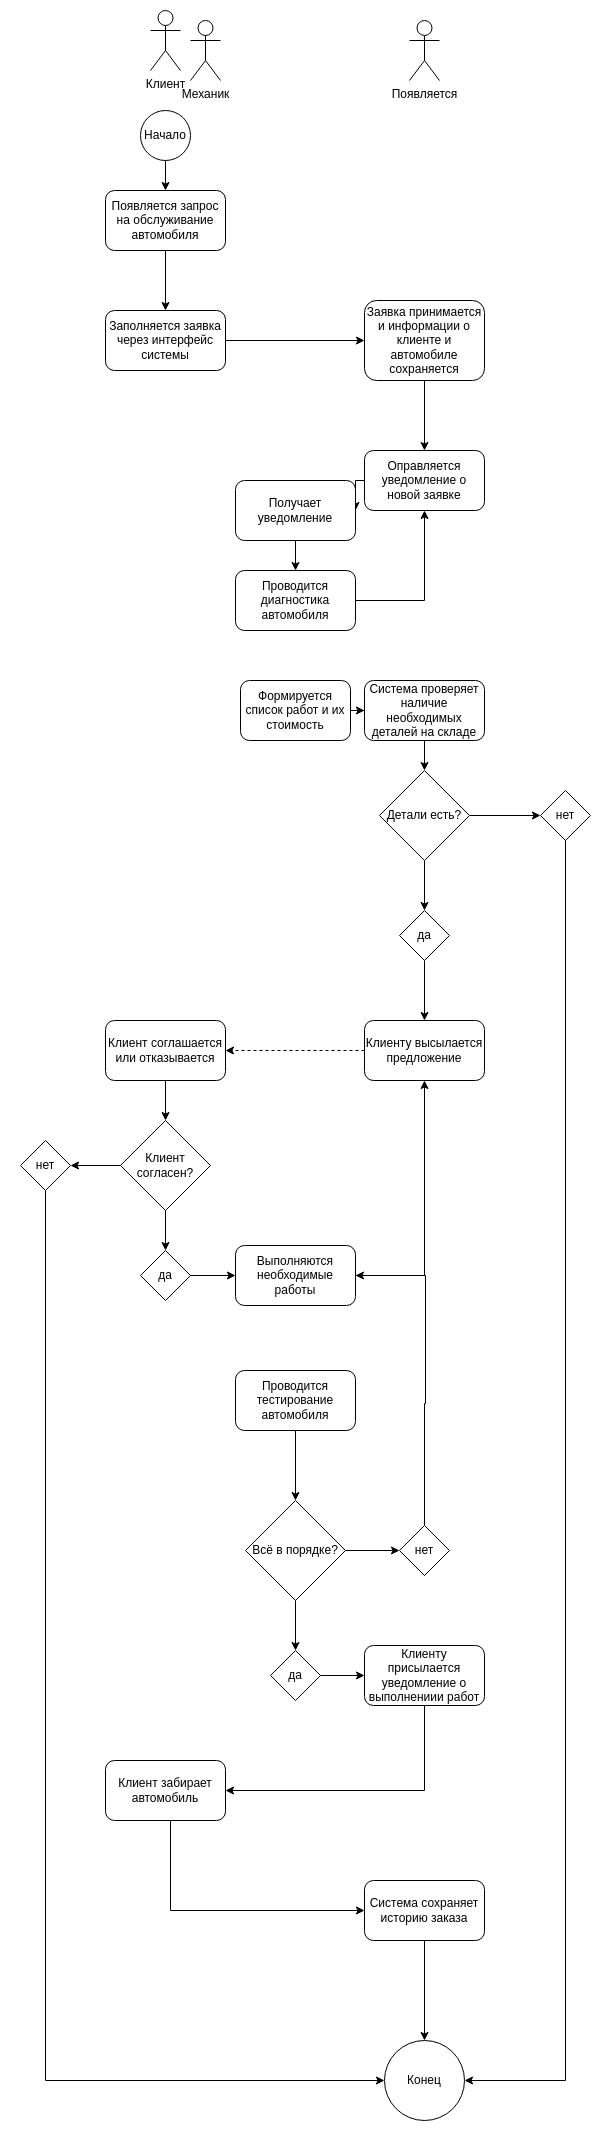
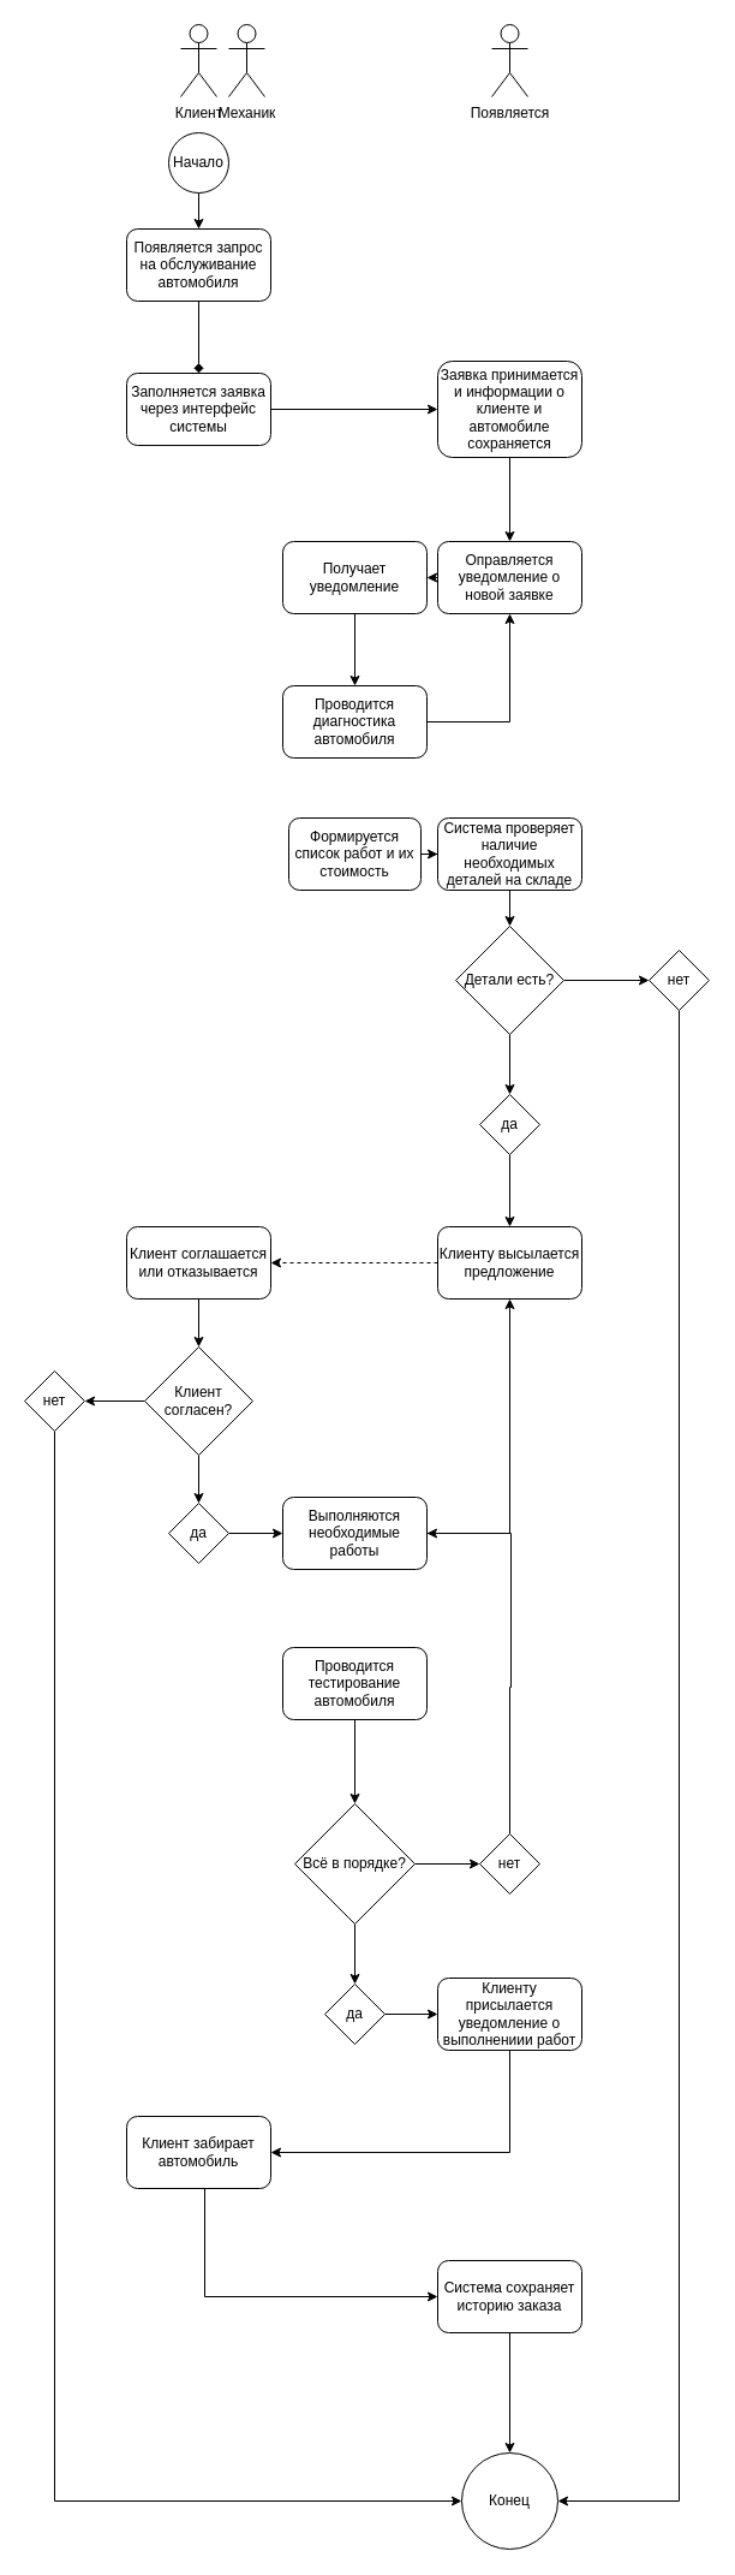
  <mxCell id="0" />
  <mxCell id="1" parent="0" />
- <mxCell id="2" value="Клиент" style="shape=umlActor;verticalLabelPosition=bottom;verticalAlign=top;html=1;outlineConnect=0;" vertex="1" parent="1"><mxGeometry x="150" y="10" width="30" height="60" as="geometry" /></mxCell>
+ <mxCell id="2" value="Клиент" style="shape=umlActor;verticalLabelPosition=bottom;verticalAlign=top;html=1;outlineConnect=0;" vertex="1" parent="1"><mxGeometry x="150" y="20" width="30" height="60" as="geometry" /></mxCell>
  <mxCell id="3" value="Появляется" style="shape=umlActor;verticalLabelPosition=bottom;verticalAlign=top;html=1;outlineConnect=0;" vertex="1" parent="1"><mxGeometry x="409" y="20" width="30" height="60" as="geometry" /></mxCell>
  <mxCell id="4" value="Механик" style="shape=umlActor;verticalLabelPosition=bottom;verticalAlign=top;html=1;outlineConnect=0;" vertex="1" parent="1"><mxGeometry x="190" y="20" width="30" height="60" as="geometry" /></mxCell>
  <mxCell id="5" value="" style="edgeStyle=orthogonalEdgeStyle;rounded=0;orthogonalLoop=1;jettySize=auto;html=1;" edge="1" parent="1" source="6" target="8"><mxGeometry relative="1" as="geometry" /></mxCell>
  <mxCell id="6" value="Начало" style="ellipse;whiteSpace=wrap;html=1;aspect=fixed;" vertex="1" parent="1"><mxGeometry x="140" y="110" width="50" height="50" as="geometry" /></mxCell>
- <mxCell id="7" value="" style="edgeStyle=orthogonalEdgeStyle;rounded=0;orthogonalLoop=1;jettySize=auto;html=1;" edge="1" parent="1" source="8" target="10"><mxGeometry relative="1" as="geometry" /></mxCell>
+ <mxCell id="7" value="" style="edgeStyle=orthogonalEdgeStyle;rounded=0;orthogonalLoop=1;jettySize=auto;html=1;endArrow=diamond;" edge="1" parent="1" source="8" target="10"><mxGeometry relative="1" as="geometry" /></mxCell>
  <mxCell id="8" value="Появляется запрос на обслуживание автомобиля" style="rounded=1;whiteSpace=wrap;html=1;" vertex="1" parent="1"><mxGeometry x="105" y="190" width="120" height="60" as="geometry" /></mxCell>
  <mxCell id="9" style="edgeStyle=orthogonalEdgeStyle;rounded=0;orthogonalLoop=1;jettySize=auto;html=1;exitX=1;exitY=0.5;exitDx=0;exitDy=0;entryX=0;entryY=0.5;entryDx=0;entryDy=0;" edge="1" parent="1" source="10" target="12"><mxGeometry relative="1" as="geometry" /></mxCell>
  <mxCell id="10" value="Заполняется заявка через интерфейс системы" style="rounded=1;whiteSpace=wrap;html=1;" vertex="1" parent="1"><mxGeometry x="105" y="310" width="120" height="60" as="geometry" /></mxCell>
  <mxCell id="11" value="" style="edgeStyle=orthogonalEdgeStyle;rounded=0;orthogonalLoop=1;jettySize=auto;html=1;" edge="1" parent="1" source="12" target="14"><mxGeometry relative="1" as="geometry" /></mxCell>
  <mxCell id="12" value="Заявка принимается и информации о клиенте и автомобиле сохраняется" style="rounded=1;whiteSpace=wrap;html=1;" vertex="1" parent="1"><mxGeometry x="364" y="300" width="120" height="80" as="geometry" /></mxCell>
  <mxCell id="13" style="edgeStyle=orthogonalEdgeStyle;rounded=0;orthogonalLoop=1;jettySize=auto;html=1;exitX=0;exitY=0.5;exitDx=0;exitDy=0;entryX=1;entryY=0.5;entryDx=0;entryDy=0;" edge="1" parent="1" source="14" target="16"><mxGeometry relative="1" as="geometry" /></mxCell>
  <mxCell id="14" value="Оправляется уведомление о новой заявке" style="rounded=1;whiteSpace=wrap;html=1;" vertex="1" parent="1"><mxGeometry x="364" y="450" width="120" height="60" as="geometry" /></mxCell>
  <mxCell id="15" value="" style="edgeStyle=orthogonalEdgeStyle;rounded=0;orthogonalLoop=1;jettySize=auto;html=1;" edge="1" parent="1" source="16" target="18"><mxGeometry relative="1" as="geometry" /></mxCell>
- <mxCell id="16" value="Получает уведомление" style="rounded=1;whiteSpace=wrap;html=1;" vertex="1" parent="1"><mxGeometry x="235" y="480" width="120" height="60" as="geometry" /></mxCell>
+ <mxCell id="16" value="Получает уведомление" style="rounded=1;whiteSpace=wrap;html=1;" vertex="1" parent="1"><mxGeometry x="235" y="450" width="120" height="60" as="geometry" /></mxCell>
  <mxCell id="17" value="" style="edgeStyle=orthogonalEdgeStyle;rounded=0;orthogonalLoop=1;jettySize=auto;html=1;" edge="1" parent="1" source="18" target="14"><mxGeometry relative="1" as="geometry" /></mxCell>
  <mxCell id="18" value="Проводится диагностика автомобиля" style="rounded=1;whiteSpace=wrap;html=1;" vertex="1" parent="1"><mxGeometry x="235" y="570" width="120" height="60" as="geometry" /></mxCell>
  <mxCell id="19" value="" style="edgeStyle=orthogonalEdgeStyle;rounded=0;orthogonalLoop=1;jettySize=auto;html=1;" edge="1" parent="1" source="20" target="22"><mxGeometry relative="1" as="geometry" /></mxCell>
  <mxCell id="20" value="Формируется список работ и их стоимость" style="rounded=1;whiteSpace=wrap;html=1;" vertex="1" parent="1"><mxGeometry x="240" y="680" width="110" height="60" as="geometry" /></mxCell>
  <mxCell id="21" value="" style="edgeStyle=orthogonalEdgeStyle;rounded=0;orthogonalLoop=1;jettySize=auto;html=1;" edge="1" parent="1" source="22" target="25"><mxGeometry relative="1" as="geometry" /></mxCell>
  <mxCell id="22" value="Система проверяет наличие необходимых деталей на складе" style="rounded=1;whiteSpace=wrap;html=1;" vertex="1" parent="1"><mxGeometry x="364" y="680" width="120" height="60" as="geometry" /></mxCell>
  <mxCell id="23" value="" style="edgeStyle=orthogonalEdgeStyle;rounded=0;orthogonalLoop=1;jettySize=auto;html=1;" edge="1" parent="1" source="25" target="30"><mxGeometry relative="1" as="geometry" /></mxCell>
  <mxCell id="24" value="" style="edgeStyle=orthogonalEdgeStyle;rounded=0;orthogonalLoop=1;jettySize=auto;html=1;" edge="1" parent="1" source="25" target="41"><mxGeometry relative="1" as="geometry" /></mxCell>
  <mxCell id="25" value="Детали есть?" style="rhombus;whiteSpace=wrap;html=1;" vertex="1" parent="1"><mxGeometry x="379" y="770" width="90" height="90" as="geometry" /></mxCell>
  <mxCell id="26" value="Конец" style="ellipse;whiteSpace=wrap;html=1;aspect=fixed;" vertex="1" parent="1"><mxGeometry x="384" y="2040" width="80" height="80" as="geometry" /></mxCell>
  <mxCell id="27" style="edgeStyle=orthogonalEdgeStyle;rounded=0;orthogonalLoop=1;jettySize=auto;html=1;entryX=0;entryY=0.5;entryDx=0;entryDy=0;" edge="1" parent="1" source="28" target="26"><mxGeometry relative="1" as="geometry"><Array as="points"><mxPoint x="45" y="2080" /></Array></mxGeometry></mxCell>
  <mxCell id="28" value="нет" style="rhombus;whiteSpace=wrap;html=1;" vertex="1" parent="1"><mxGeometry x="20" y="1140" width="50" height="50" as="geometry" /></mxCell>
  <mxCell id="29" value="" style="edgeStyle=orthogonalEdgeStyle;rounded=0;orthogonalLoop=1;jettySize=auto;html=1;" edge="1" parent="1" source="30" target="32"><mxGeometry relative="1" as="geometry" /></mxCell>
  <mxCell id="30" value="да" style="rhombus;whiteSpace=wrap;html=1;" vertex="1" parent="1"><mxGeometry x="399" y="910" width="50" height="50" as="geometry" /></mxCell>
  <mxCell id="31" style="edgeStyle=orthogonalEdgeStyle;rounded=0;orthogonalLoop=1;jettySize=auto;html=1;entryX=1;entryY=0.5;entryDx=0;entryDy=0;dashed=1;" edge="1" parent="1" source="32" target="34"><mxGeometry relative="1" as="geometry" /></mxCell>
  <mxCell id="32" value="Клиенту высылается предложение" style="rounded=1;whiteSpace=wrap;html=1;" vertex="1" parent="1"><mxGeometry x="364" y="1020" width="120" height="60" as="geometry" /></mxCell>
  <mxCell id="33" value="" style="edgeStyle=orthogonalEdgeStyle;rounded=0;orthogonalLoop=1;jettySize=auto;html=1;" edge="1" parent="1" source="34" target="37"><mxGeometry relative="1" as="geometry" /></mxCell>
  <mxCell id="34" value="Клиент соглашается или отказывается" style="rounded=1;whiteSpace=wrap;html=1;" vertex="1" parent="1"><mxGeometry x="105" y="1020" width="120" height="60" as="geometry" /></mxCell>
  <mxCell id="35" value="" style="edgeStyle=orthogonalEdgeStyle;rounded=0;orthogonalLoop=1;jettySize=auto;html=1;" edge="1" parent="1" source="37" target="39"><mxGeometry relative="1" as="geometry" /></mxCell>
  <mxCell id="36" value="" style="edgeStyle=orthogonalEdgeStyle;rounded=0;orthogonalLoop=1;jettySize=auto;html=1;" edge="1" parent="1" source="37" target="28"><mxGeometry relative="1" as="geometry" /></mxCell>
  <mxCell id="37" value="Клиент согласен?" style="rhombus;whiteSpace=wrap;html=1;" vertex="1" parent="1"><mxGeometry x="120" y="1120" width="90" height="90" as="geometry" /></mxCell>
  <mxCell id="38" style="edgeStyle=orthogonalEdgeStyle;rounded=0;orthogonalLoop=1;jettySize=auto;html=1;entryX=0;entryY=0.5;entryDx=0;entryDy=0;" edge="1" parent="1" source="39" target="43"><mxGeometry relative="1" as="geometry" /></mxCell>
  <mxCell id="39" value="да" style="rhombus;whiteSpace=wrap;html=1;" vertex="1" parent="1"><mxGeometry x="140" y="1250" width="50" height="50" as="geometry" /></mxCell>
  <mxCell id="40" style="edgeStyle=orthogonalEdgeStyle;rounded=0;orthogonalLoop=1;jettySize=auto;html=1;" edge="1" parent="1" source="41" target="26"><mxGeometry relative="1" as="geometry"><Array as="points"><mxPoint x="565" y="2080" /></Array></mxGeometry></mxCell>
  <mxCell id="41" value="нет" style="rhombus;whiteSpace=wrap;html=1;" vertex="1" parent="1"><mxGeometry x="540" y="790" width="50" height="50" as="geometry" /></mxCell>
  <mxCell id="42" value="" style="edgeStyle=orthogonalEdgeStyle;rounded=0;orthogonalLoop=1;jettySize=auto;html=1;" edge="1" parent="1" source="43" target="32"><mxGeometry relative="1" as="geometry" /></mxCell>
  <mxCell id="43" value="Выполняются необходимые работы" style="rounded=1;whiteSpace=wrap;html=1;" vertex="1" parent="1"><mxGeometry x="235" y="1245" width="120" height="60" as="geometry" /></mxCell>
  <mxCell id="44" value="" style="edgeStyle=orthogonalEdgeStyle;rounded=0;orthogonalLoop=1;jettySize=auto;html=1;" edge="1" parent="1" source="45" target="48"><mxGeometry relative="1" as="geometry" /></mxCell>
  <mxCell id="45" value="Проводится тестирование автомобиля" style="rounded=1;whiteSpace=wrap;html=1;" vertex="1" parent="1"><mxGeometry x="235" y="1370" width="120" height="60" as="geometry" /></mxCell>
  <mxCell id="46" value="" style="edgeStyle=orthogonalEdgeStyle;rounded=0;orthogonalLoop=1;jettySize=auto;html=1;" edge="1" parent="1" source="48" target="52"><mxGeometry relative="1" as="geometry" /></mxCell>
  <mxCell id="47" value="" style="edgeStyle=orthogonalEdgeStyle;rounded=0;orthogonalLoop=1;jettySize=auto;html=1;" edge="1" parent="1" source="48" target="50"><mxGeometry relative="1" as="geometry" /></mxCell>
  <mxCell id="48" value="Всё в порядке?" style="rhombus;whiteSpace=wrap;html=1;" vertex="1" parent="1"><mxGeometry x="245" y="1500" width="100" height="100" as="geometry" /></mxCell>
  <mxCell id="49" value="" style="edgeStyle=orthogonalEdgeStyle;rounded=0;orthogonalLoop=1;jettySize=auto;html=1;" edge="1" parent="1" source="50" target="54"><mxGeometry relative="1" as="geometry" /></mxCell>
  <mxCell id="50" value="да" style="rhombus;whiteSpace=wrap;html=1;" vertex="1" parent="1"><mxGeometry x="270" y="1650" width="50" height="50" as="geometry" /></mxCell>
  <mxCell id="51" style="edgeStyle=orthogonalEdgeStyle;rounded=0;orthogonalLoop=1;jettySize=auto;html=1;entryX=1;entryY=0.5;entryDx=0;entryDy=0;" edge="1" parent="1" source="52" target="43"><mxGeometry relative="1" as="geometry"><mxPoint x="424" y="1280" as="targetPoint" /><Array as="points"><mxPoint x="424" y="1403" /><mxPoint x="425" y="1403" /><mxPoint x="425" y="1275" /></Array></mxGeometry></mxCell>
  <mxCell id="52" value="нет" style="rhombus;whiteSpace=wrap;html=1;" vertex="1" parent="1"><mxGeometry x="399" y="1525" width="50" height="50" as="geometry" /></mxCell>
  <mxCell id="53" style="edgeStyle=orthogonalEdgeStyle;rounded=0;orthogonalLoop=1;jettySize=auto;html=1;entryX=1;entryY=0.5;entryDx=0;entryDy=0;" edge="1" parent="1" source="54" target="56"><mxGeometry relative="1" as="geometry"><Array as="points"><mxPoint x="424" y="1790" /></Array></mxGeometry></mxCell>
  <mxCell id="54" value="Клиенту присылается уведомление о выполнениии работ" style="rounded=1;whiteSpace=wrap;html=1;" vertex="1" parent="1"><mxGeometry x="364" y="1645" width="120" height="60" as="geometry" /></mxCell>
  <mxCell id="55" style="edgeStyle=orthogonalEdgeStyle;rounded=0;orthogonalLoop=1;jettySize=auto;html=1;entryX=0;entryY=0.5;entryDx=0;entryDy=0;" edge="1" parent="1" source="56" target="58"><mxGeometry relative="1" as="geometry"><Array as="points"><mxPoint x="170" y="1910" /></Array></mxGeometry></mxCell>
  <mxCell id="56" value="Клиент забирает автомобиль" style="rounded=1;whiteSpace=wrap;html=1;" vertex="1" parent="1"><mxGeometry x="105" y="1760" width="120" height="60" as="geometry" /></mxCell>
  <mxCell id="57" value="" style="edgeStyle=orthogonalEdgeStyle;rounded=0;orthogonalLoop=1;jettySize=auto;html=1;" edge="1" parent="1" source="58" target="26"><mxGeometry relative="1" as="geometry" /></mxCell>
  <mxCell id="58" value="Система сохраняет историю заказа" style="rounded=1;whiteSpace=wrap;html=1;" vertex="1" parent="1"><mxGeometry x="364" y="1880" width="120" height="60" as="geometry" /></mxCell>
